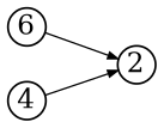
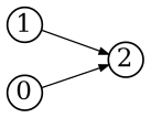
  digraph {
    rankdir=LR
    node [fixedsize=true shape=circle]
    edge [arrowsize=0.5 penwidth=0.75]
-   1 [width=.26 label=6]
+   1 [width=.26]
    2 [width=.26]
-   0 [width=.26 label=4]
+   0 [width=.26]
    1 -> 2
    0 -> 2
  }
